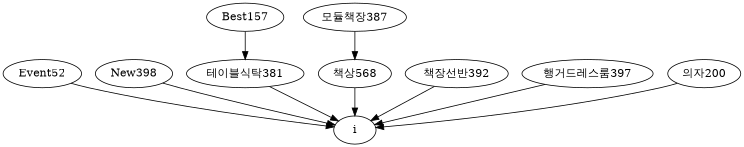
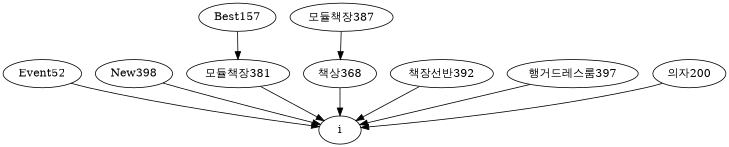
  digraph {
    encoding=utf8
    fontname=Eunjin
    Event52
    i
    n3 [label=New398]
    Best157
-   "테이블식탁381"
-   "책상368" [label="책상568"]
+   "테이블식탁381" [label="모듈책장381"]
+   "책상368"
    "모듈책장387"
    "책장선반392"
    "행거드레스룸397"
    n10 [label="의자200"]
    Event52 -> i
    n3 -> i
    Best157 -> "테이블식탁381"
    "테이블식탁381" -> i
    "책상368" -> i
    "모듈책장387" -> "책상368"
    "책장선반392" -> i
    "행거드레스룸397" -> i
    n10 -> i
  }
